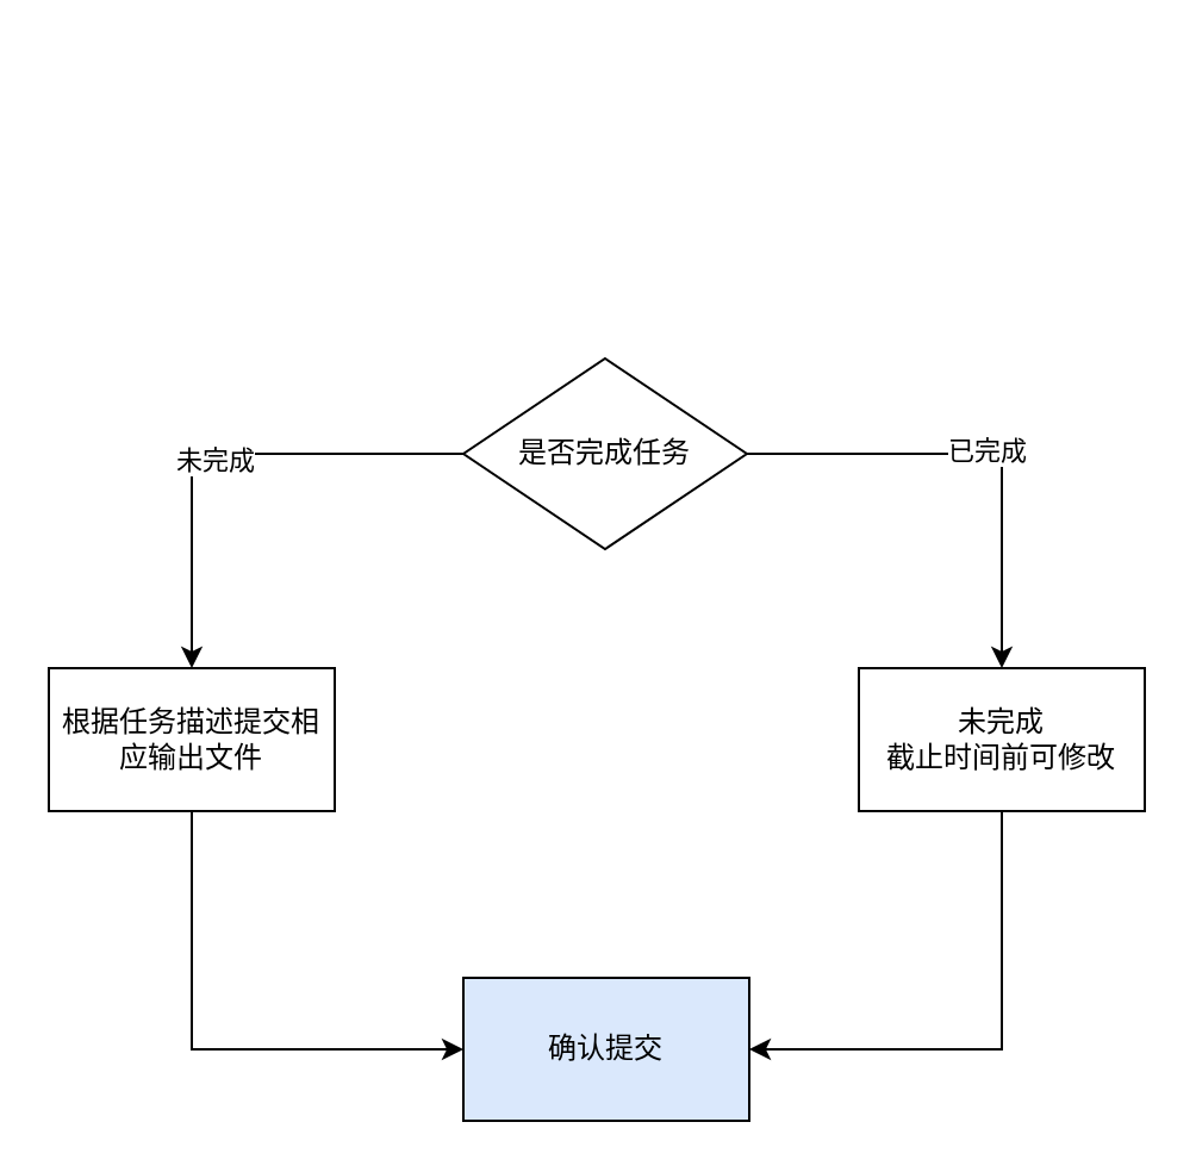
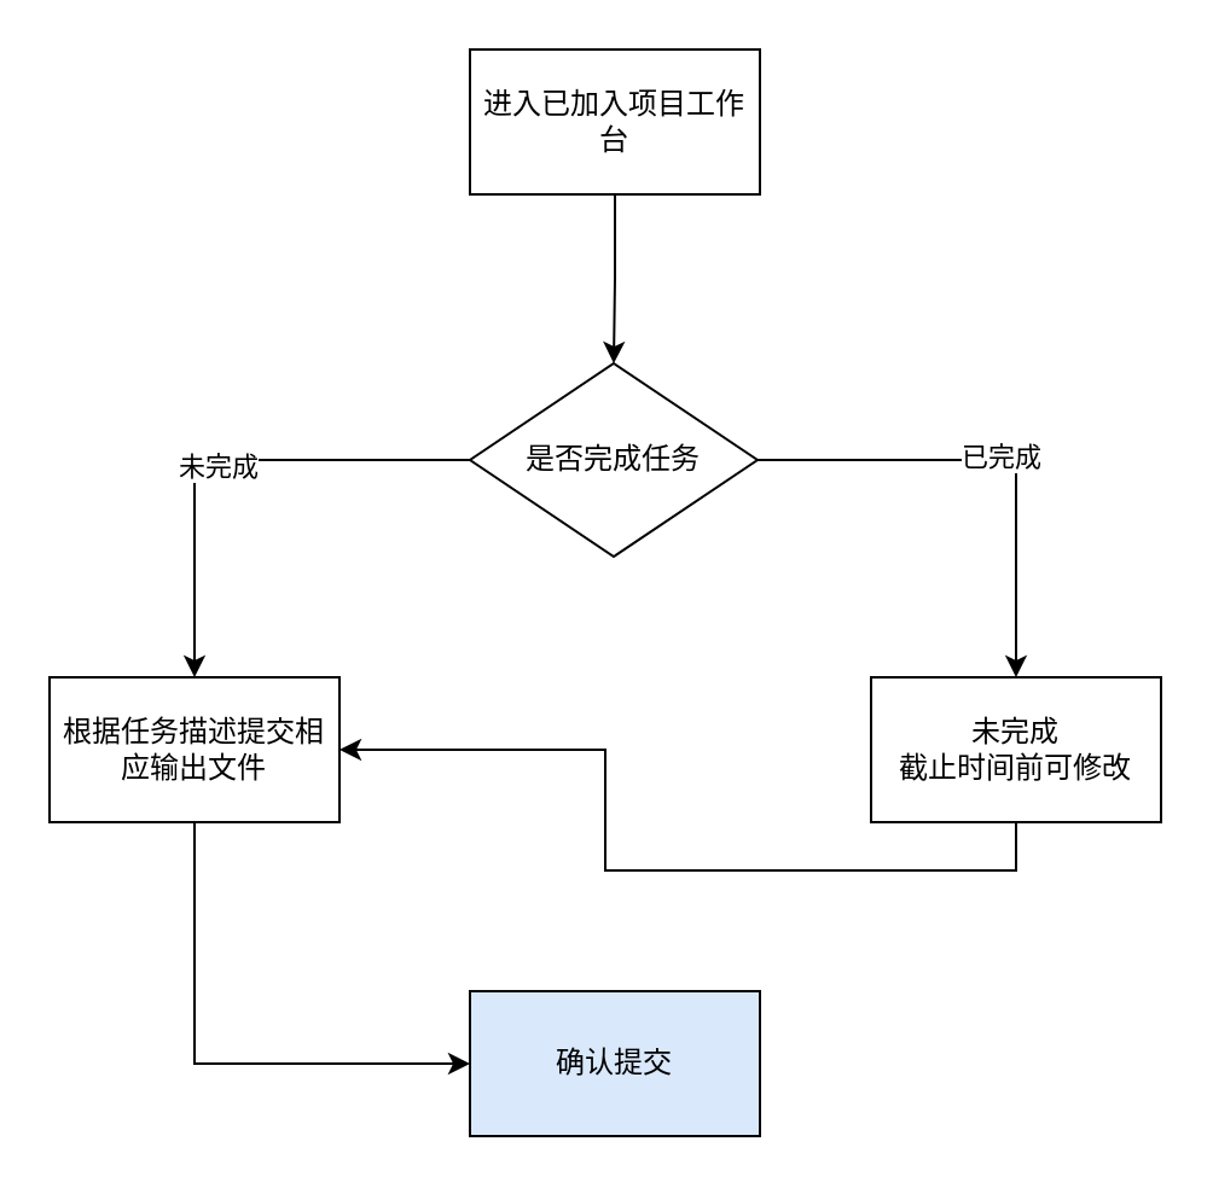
  <mxCell id="0" />
  <mxCell id="1" parent="0" />
+ <mxCell id="2" value="" style="edgeStyle=orthogonalEdgeStyle;rounded=0;orthogonalLoop=1;jettySize=auto;html=1;" edge="1" parent="1" source="3" target="11"><mxGeometry relative="1" as="geometry" /></mxCell>
+ <mxCell id="3" value="进入已加入项目工作台" style="whiteSpace=wrap;html=1;" vertex="1" parent="1"><mxGeometry x="194" y="20" width="120" height="60" as="geometry" /></mxCell>
  <mxCell id="4" value="" style="edgeStyle=orthogonalEdgeStyle;rounded=0;orthogonalLoop=1;jettySize=auto;html=1;" edge="1" parent="1" source="5" target="6"><mxGeometry relative="1" as="geometry"><Array as="points"><mxPoint x="80" y="440" /></Array></mxGeometry></mxCell>
  <mxCell id="5" value="根据任务描述提交相应输出文件" style="whiteSpace=wrap;html=1;" vertex="1" parent="1"><mxGeometry x="20" y="280" width="120" height="60" as="geometry" /></mxCell>
  <mxCell id="6" value="确认提交" style="whiteSpace=wrap;html=1;fillColor=#dae8fc;" vertex="1" parent="1"><mxGeometry x="194" y="410" width="120" height="60" as="geometry" /></mxCell>
  <mxCell id="7" value="" style="edgeStyle=orthogonalEdgeStyle;rounded=0;orthogonalLoop=1;jettySize=auto;html=1;entryX=0.5;entryY=0;entryDx=0;entryDy=0;" edge="1" parent="1" source="11" target="5"><mxGeometry relative="1" as="geometry"><mxPoint x="60.077" y="240" as="targetPoint" /></mxGeometry></mxCell>
  <mxCell id="8" value="未完成" style="edgeLabel;html=1;align=center;verticalAlign=middle;resizable=0;points=[];" vertex="1" connectable="0" parent="7"><mxGeometry x="0.033" y="2" relative="1" as="geometry"><mxPoint as="offset" /></mxGeometry></mxCell>
  <mxCell id="9" value="" style="edgeStyle=orthogonalEdgeStyle;rounded=0;orthogonalLoop=1;jettySize=auto;html=1;" edge="1" parent="1" source="11" target="13"><mxGeometry relative="1" as="geometry" /></mxCell>
  <mxCell id="10" value="已完成" style="edgeLabel;html=1;align=center;verticalAlign=middle;resizable=0;points=[];" vertex="1" connectable="0" parent="9"><mxGeometry x="0.014" y="2" relative="1" as="geometry"><mxPoint as="offset" /></mxGeometry></mxCell>
  <mxCell id="11" value="是否完成任务" style="rhombus;whiteSpace=wrap;html=1;" vertex="1" parent="1"><mxGeometry x="194" y="150" width="119" height="80" as="geometry" /></mxCell>
- <mxCell id="12" style="edgeStyle=orthogonalEdgeStyle;rounded=0;orthogonalLoop=1;jettySize=auto;html=1;exitX=0.5;exitY=1;exitDx=0;exitDy=0;entryX=1;entryY=0.5;entryDx=0;entryDy=0;" edge="1" parent="1" source="13" target="6"><mxGeometry relative="1" as="geometry" /></mxCell>
+ <mxCell id="12" style="edgeStyle=orthogonalEdgeStyle;rounded=0;orthogonalLoop=1;jettySize=auto;html=1;exitX=0.5;exitY=1;exitDx=0;exitDy=0;" edge="1" parent="1" source="13" target="5"><mxGeometry relative="1" as="geometry" /></mxCell>
  <mxCell id="13" value="未完成&lt;div&gt;截止时间前可修改&lt;/div&gt;" style="whiteSpace=wrap;html=1;" vertex="1" parent="1"><mxGeometry x="360" y="280" width="120" height="60" as="geometry" /></mxCell>
